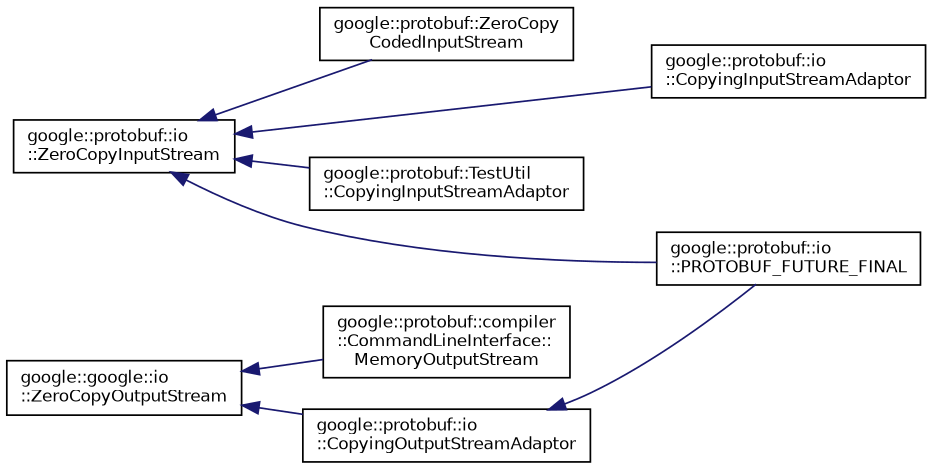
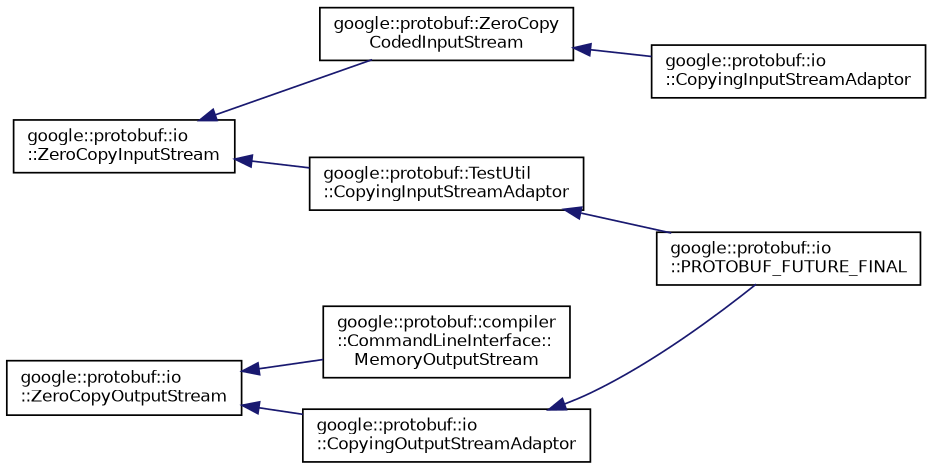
  digraph {
    rankdir=LR
    node [color=black fillcolor=white fontname=Helvetica fontsize=10 shape=record style=filled]
    edge [color=midnightblue dir=back fontname=Helvetica fontsize=10 labelfontname=Helvetica labelfontsize=10 style=solid]
    n1 [height=0.2 label="google::protobuf::io\l::ZeroCopyInputStream" width=0.4]
    n2 [height=0.2 label="google::protobuf::TestUtil\l::CopyingInputStreamAdaptor" width=0.4]
    n3 [height=0.2 label="google::protobuf::ZeroCopy\lCodedInputStream" width=0.4]
    n4 [height=0.2 label="google::protobuf::io\l::CopyingInputStreamAdaptor" width=0.4]
    n5 [height=0.2 label="google::protobuf::io\l::PROTOBUF_FUTURE_FINAL" width=0.4]
-   n6 [height=0.2 label="google::google::io\l::ZeroCopyOutputStream" width=0.4]
+   n6 [height=0.2 label="google::protobuf::io\l::ZeroCopyOutputStream" width=0.4]
    n7 [height=0.2 label="google::protobuf::compiler\l::CommandLineInterface::\lMemoryOutputStream" width=0.4]
    n8 [height=0.2 label="google::protobuf::io\l::CopyingOutputStreamAdaptor" width=0.4]
    n1 -> n2
    n1 -> n3
-   n1 -> n4
-   n1 -> n5
+   n3 -> n4
+   n2 -> n5
    n6 -> n7
    n6 -> n8
    n8 -> n5
  }
